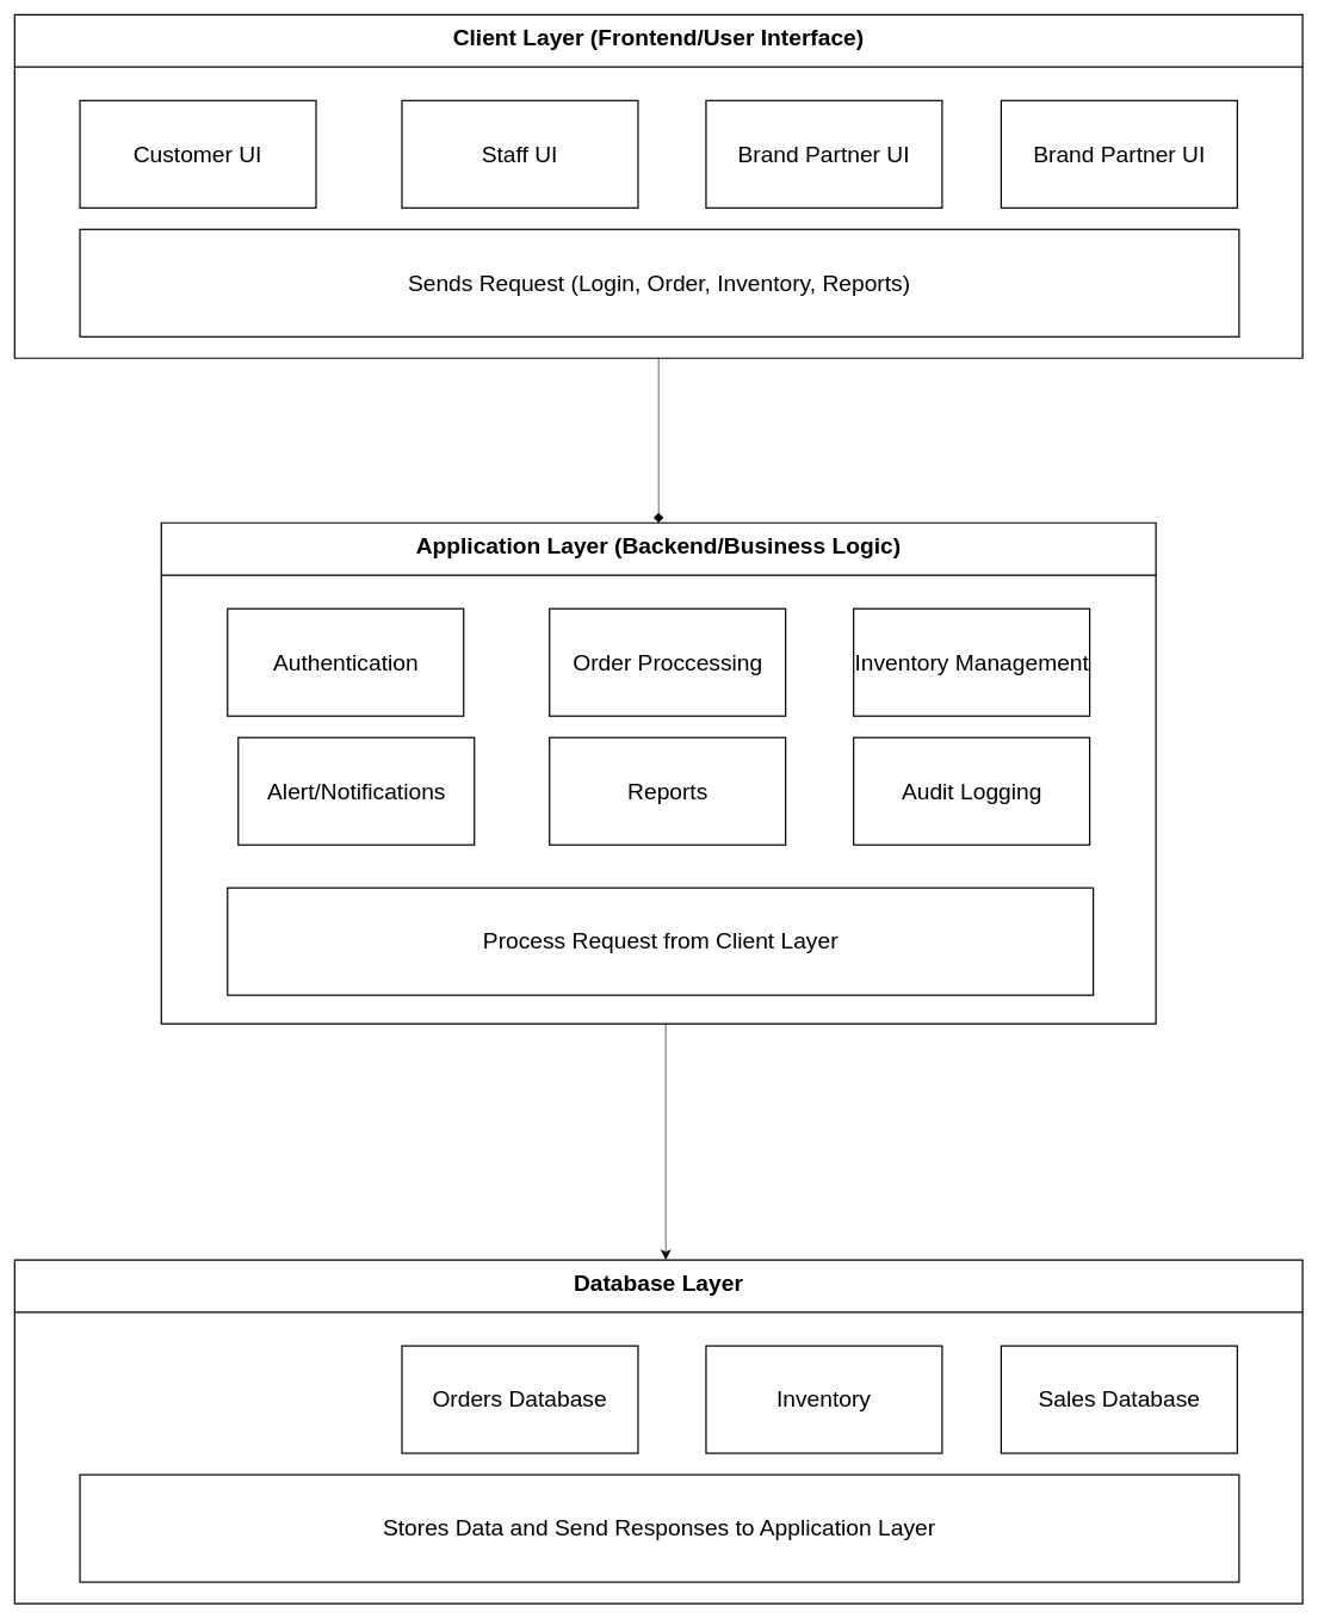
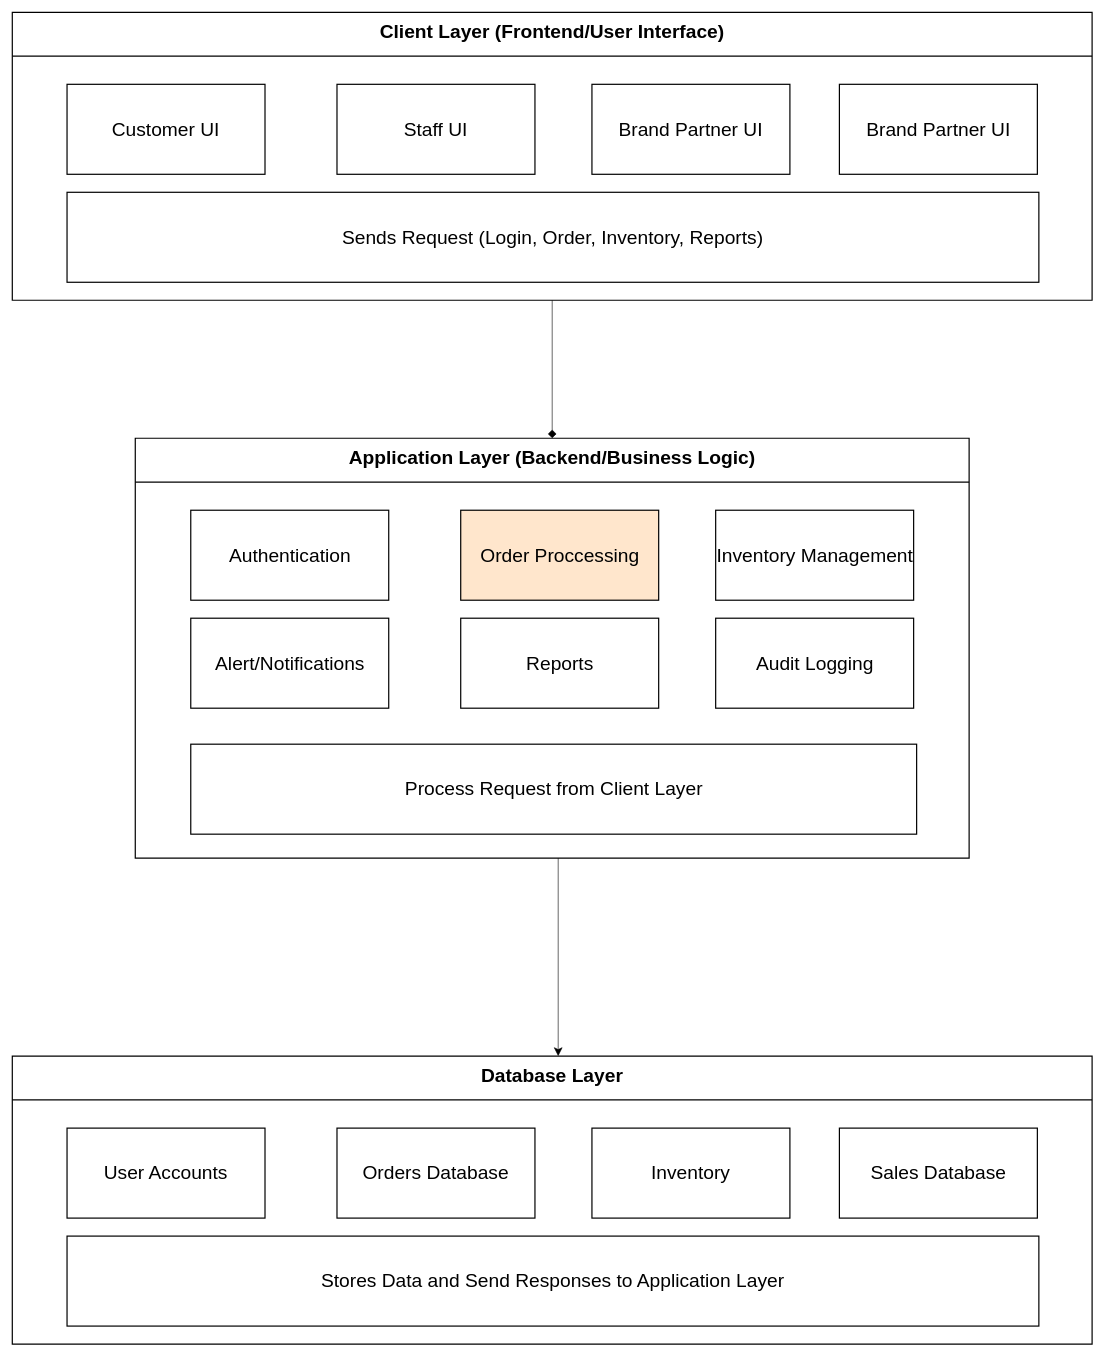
  <mxCell id="0" />
  <mxCell id="1" parent="0" />
  <mxCell id="2" value="&lt;p style=&quot;line-height: 130%;&quot;&gt;&lt;font style=&quot;font-size: 32px;&quot;&gt;Client Layer (Frontend/User Interface)&lt;/font&gt;&lt;/p&gt;" style="swimlane;whiteSpace=wrap;html=1;strokeWidth=2;glass=0;rounded=0;resizeWidth=1;resizeHeight=1;shadow=0;startSize=73;" vertex="1" parent="1"><mxGeometry x="20" y="20" width="1800" height="480" as="geometry" /></mxCell>
  <mxCell id="3" value="Customer UI" style="rounded=0;whiteSpace=wrap;html=1;shadow=0;glass=0;sketch=0;strokeWidth=2;fontSize=32;startSize=73;" vertex="1" parent="2"><mxGeometry x="91.25" y="120" width="330" height="150" as="geometry" /></mxCell>
  <mxCell id="4" value="Staff UI" style="rounded=0;whiteSpace=wrap;html=1;shadow=0;glass=0;sketch=0;strokeWidth=2;fontSize=32;startSize=73;" vertex="1" parent="2"><mxGeometry x="541.25" y="120" width="330" height="150" as="geometry" /></mxCell>
  <mxCell id="5" value="Brand Partner UI" style="rounded=0;whiteSpace=wrap;html=1;shadow=0;glass=0;sketch=0;strokeWidth=2;fontSize=32;startSize=73;" vertex="1" parent="2"><mxGeometry x="966.25" y="120" width="330" height="150" as="geometry" /></mxCell>
  <mxCell id="6" value="Brand Partner UI" style="rounded=0;whiteSpace=wrap;html=1;shadow=0;glass=0;sketch=0;strokeWidth=2;fontSize=32;startSize=73;" vertex="1" parent="2"><mxGeometry x="1378.75" y="120" width="330" height="150" as="geometry" /></mxCell>
  <mxCell id="7" value="Sends Request (Login, Order, Inventory, Reports)" style="rounded=0;whiteSpace=wrap;html=1;shadow=0;glass=0;sketch=0;strokeWidth=2;fontSize=32;startSize=73;" vertex="1" parent="2"><mxGeometry x="91.25" y="300" width="1620" height="150" as="geometry" /></mxCell>
  <mxCell id="8" value="&lt;p style=&quot;line-height: 130%;&quot;&gt;&lt;span style=&quot;font-size: 32px;&quot;&gt;Application Layer (Backend/Business Logic)&lt;/span&gt;&lt;/p&gt;" style="swimlane;whiteSpace=wrap;html=1;strokeWidth=2;glass=0;rounded=0;resizeWidth=1;resizeHeight=1;shadow=0;startSize=73;" vertex="1" parent="1"><mxGeometry x="225" y="730" width="1390" height="700" as="geometry" /></mxCell>
  <mxCell id="9" value="Authentication" style="rounded=0;whiteSpace=wrap;html=1;shadow=0;glass=0;sketch=0;strokeWidth=2;fontSize=32;startSize=73;" vertex="1" parent="8"><mxGeometry x="92.5" y="120" width="330" height="150" as="geometry" /></mxCell>
- <mxCell id="10" value="Order Proccessing" style="rounded=0;whiteSpace=wrap;html=1;shadow=0;glass=0;sketch=0;strokeWidth=2;fontSize=32;startSize=73;" vertex="1" parent="8"><mxGeometry x="542.5" y="120" width="330" height="150" as="geometry" /></mxCell>
+ <mxCell id="10" value="Order Proccessing" style="rounded=0;whiteSpace=wrap;html=1;shadow=0;glass=0;sketch=0;strokeWidth=2;fontSize=32;startSize=73;fillColor=#ffe6cc;" vertex="1" parent="8"><mxGeometry x="542.5" y="120" width="330" height="150" as="geometry" /></mxCell>
  <mxCell id="11" value="Inventory Management" style="rounded=0;whiteSpace=wrap;html=1;shadow=0;glass=0;sketch=0;strokeWidth=2;fontSize=32;startSize=73;" vertex="1" parent="8"><mxGeometry x="967.5" y="120" width="330" height="150" as="geometry" /></mxCell>
  <mxCell id="12" value="Reports" style="rounded=0;whiteSpace=wrap;html=1;shadow=0;glass=0;sketch=0;strokeWidth=2;fontSize=32;startSize=73;" vertex="1" parent="8"><mxGeometry x="542.5" y="300" width="330" height="150" as="geometry" /></mxCell>
- <mxCell id="13" value="Alert/Notifications" style="rounded=0;whiteSpace=wrap;html=1;shadow=0;glass=0;sketch=0;strokeWidth=2;fontSize=32;startSize=73;" vertex="1" parent="8"><mxGeometry x="107.5" y="300" width="330" height="150" as="geometry" /></mxCell>
+ <mxCell id="13" value="Alert/Notifications" style="rounded=0;whiteSpace=wrap;html=1;shadow=0;glass=0;sketch=0;strokeWidth=2;fontSize=32;startSize=73;" vertex="1" parent="8"><mxGeometry x="92.5" y="300" width="330" height="150" as="geometry" /></mxCell>
  <mxCell id="14" value="Audit Logging" style="rounded=0;whiteSpace=wrap;html=1;shadow=0;glass=0;sketch=0;strokeWidth=2;fontSize=32;startSize=73;" vertex="1" parent="8"><mxGeometry x="967.5" y="300" width="330" height="150" as="geometry" /></mxCell>
  <mxCell id="15" value="Process Request from Client Layer" style="rounded=0;whiteSpace=wrap;html=1;shadow=0;glass=0;sketch=0;strokeWidth=2;fontSize=32;startSize=73;" vertex="1" parent="8"><mxGeometry x="92.5" y="510" width="1210" height="150" as="geometry" /></mxCell>
  <mxCell id="16" value="" style="endArrow=diamond;html=1;fontSize=32;startSize=73;entryX=0.5;entryY=0;entryDx=0;entryDy=0;exitX=0.5;exitY=1;exitDx=0;exitDy=0;endSize=12;" edge="1" parent="1" source="2" target="8"><mxGeometry width="50" height="50" relative="1" as="geometry"><mxPoint x="630" y="620" as="sourcePoint" /><mxPoint x="680" y="570" as="targetPoint" /></mxGeometry></mxCell>
  <mxCell id="17" value="&lt;p style=&quot;line-height: 130%;&quot;&gt;&lt;font style=&quot;font-size: 32px;&quot;&gt;Database Layer&lt;/font&gt;&lt;/p&gt;" style="swimlane;whiteSpace=wrap;html=1;strokeWidth=2;glass=0;rounded=0;resizeWidth=1;resizeHeight=1;shadow=0;startSize=73;" vertex="1" parent="1"><mxGeometry x="20" y="1760" width="1800" height="480" as="geometry" /></mxCell>
+ <mxCell id="18" value="User Accounts" style="rounded=0;whiteSpace=wrap;html=1;shadow=0;glass=0;sketch=0;strokeWidth=2;fontSize=32;startSize=73;" vertex="1" parent="17"><mxGeometry x="91.25" y="120" width="330" height="150" as="geometry" /></mxCell>
  <mxCell id="19" value="Orders Database" style="rounded=0;whiteSpace=wrap;html=1;shadow=0;glass=0;sketch=0;strokeWidth=2;fontSize=32;startSize=73;" vertex="1" parent="17"><mxGeometry x="541.25" y="120" width="330" height="150" as="geometry" /></mxCell>
  <mxCell id="20" value="Inventory" style="rounded=0;whiteSpace=wrap;html=1;shadow=0;glass=0;sketch=0;strokeWidth=2;fontSize=32;startSize=73;" vertex="1" parent="17"><mxGeometry x="966.25" y="120" width="330" height="150" as="geometry" /></mxCell>
  <mxCell id="21" value="Sales Database" style="rounded=0;whiteSpace=wrap;html=1;shadow=0;glass=0;sketch=0;strokeWidth=2;fontSize=32;startSize=73;" vertex="1" parent="17"><mxGeometry x="1378.75" y="120" width="330" height="150" as="geometry" /></mxCell>
  <mxCell id="22" value="Stores Data and Send Responses to Application Layer" style="rounded=0;whiteSpace=wrap;html=1;shadow=0;glass=0;sketch=0;strokeWidth=2;fontSize=32;startSize=73;" vertex="1" parent="17"><mxGeometry x="91.25" y="300" width="1620" height="150" as="geometry" /></mxCell>
  <mxCell id="23" value="" style="endArrow=classic;html=1;fontSize=32;startSize=73;entryX=0.5;entryY=0;entryDx=0;entryDy=0;endSize=12;" edge="1" parent="1"><mxGeometry width="50" height="50" relative="1" as="geometry"><mxPoint x="930" y="1430" as="sourcePoint" /><mxPoint x="930" y="1760" as="targetPoint" /></mxGeometry></mxCell>
